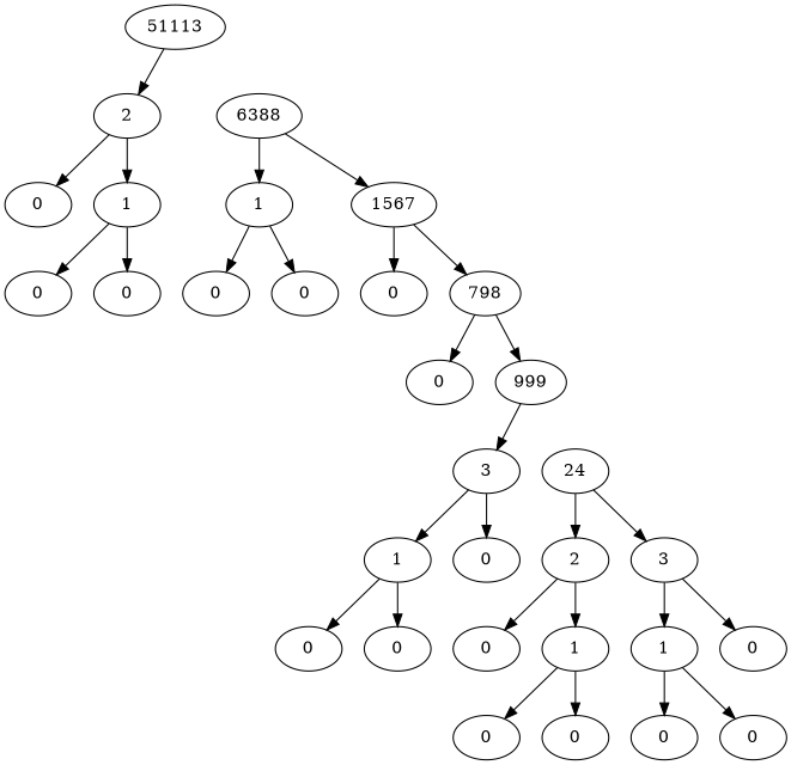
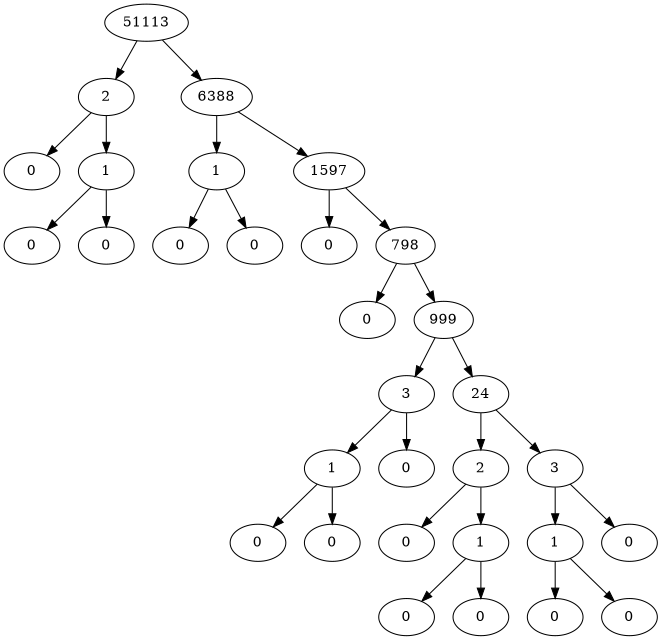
  digraph {
    n1 [label=51113]
    n2 [label=2]
    n3 [label=6388]
    n4 [label=0]
    n5 [label=1]
    n6 [label=1]
-   n7 [label=1567]
+   n7 [label=1597]
    n8 [label=0]
    n9 [label=0]
    n10 [label=0]
    n11 [label=0]
    n12 [label=0]
    n13 [label=798]
    n14 [label=0]
    n15 [label=999]
    n16 [label=3]
    n17 [label=24]
    n18 [label=1]
    n19 [label=0]
    n20 [label=2]
    n21 [label=3]
    n22 [label=0]
    n23 [label=0]
    n24 [label=0]
    n25 [label=1]
    n26 [label=1]
    n27 [label=0]
    n28 [label=0]
    n29 [label=0]
    n30 [label=0]
    n31 [label=0]
    n1 -> n2
+   n1 -> n3
    n2 -> n4
    n2 -> n5
    n3 -> n6
    n3 -> n7
    n5 -> n8
    n5 -> n9
    n6 -> n10
    n6 -> n11
    n7 -> n12
    n7 -> n13
    n13 -> n14
    n13 -> n15
    n15 -> n16
+   n15 -> n17
    n16 -> n18
    n16 -> n19
    n17 -> n20
    n17 -> n21
    n18 -> n22
    n18 -> n23
    n20 -> n24
    n20 -> n25
    n21 -> n26
    n21 -> n27
    n25 -> n28
    n25 -> n29
    n26 -> n30
    n26 -> n31
  }
